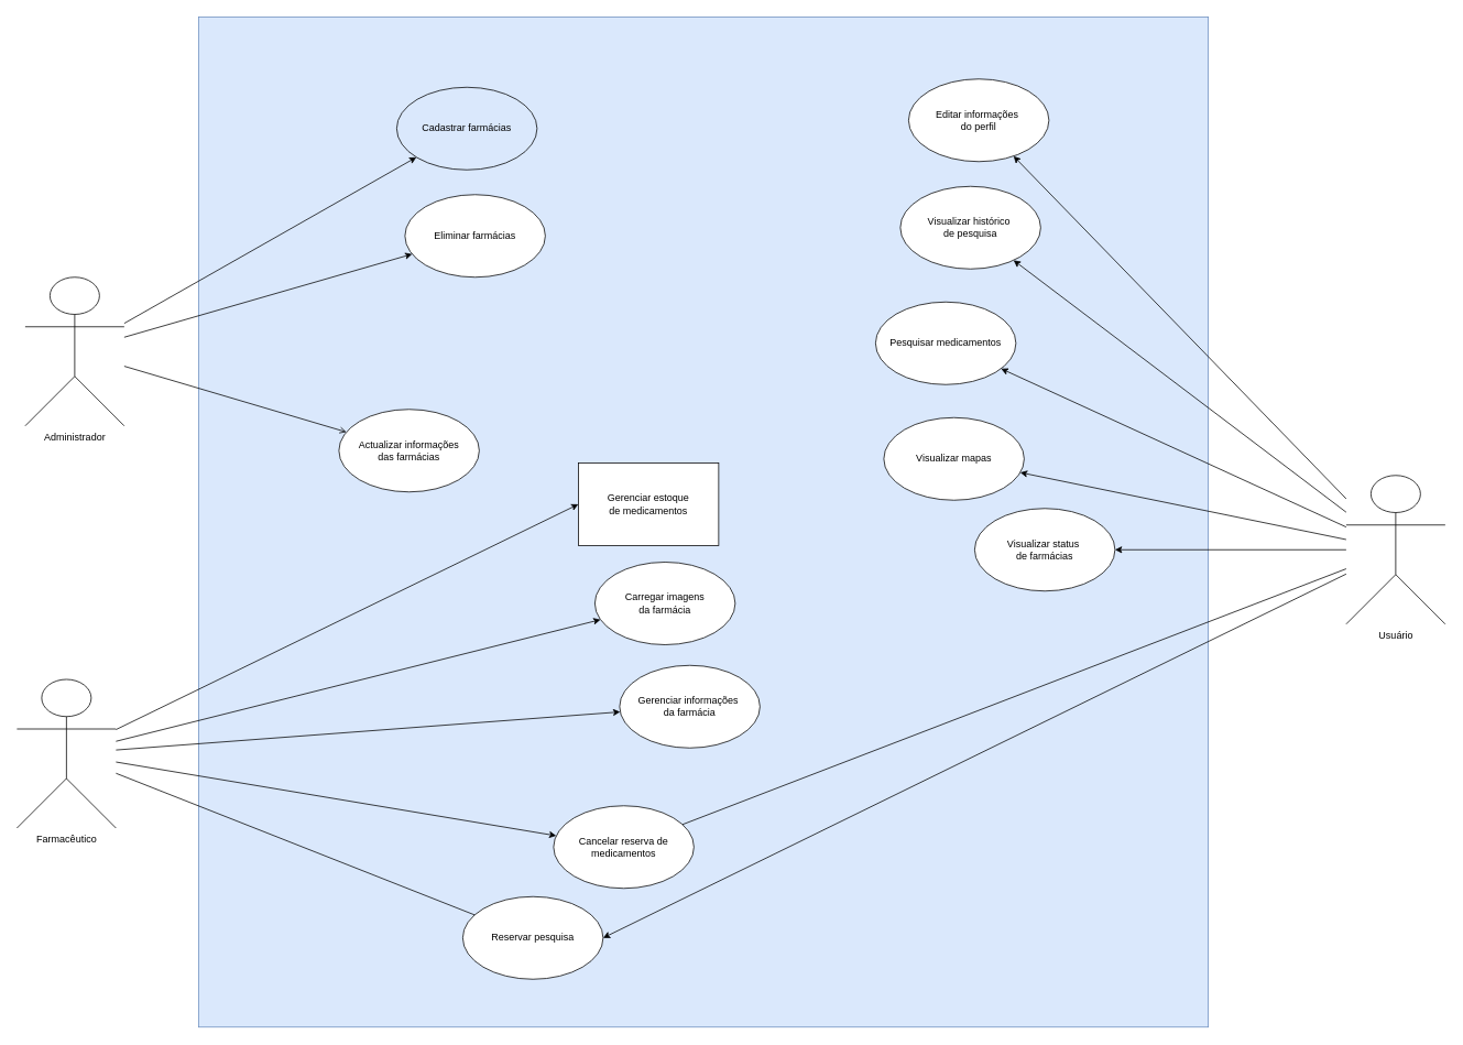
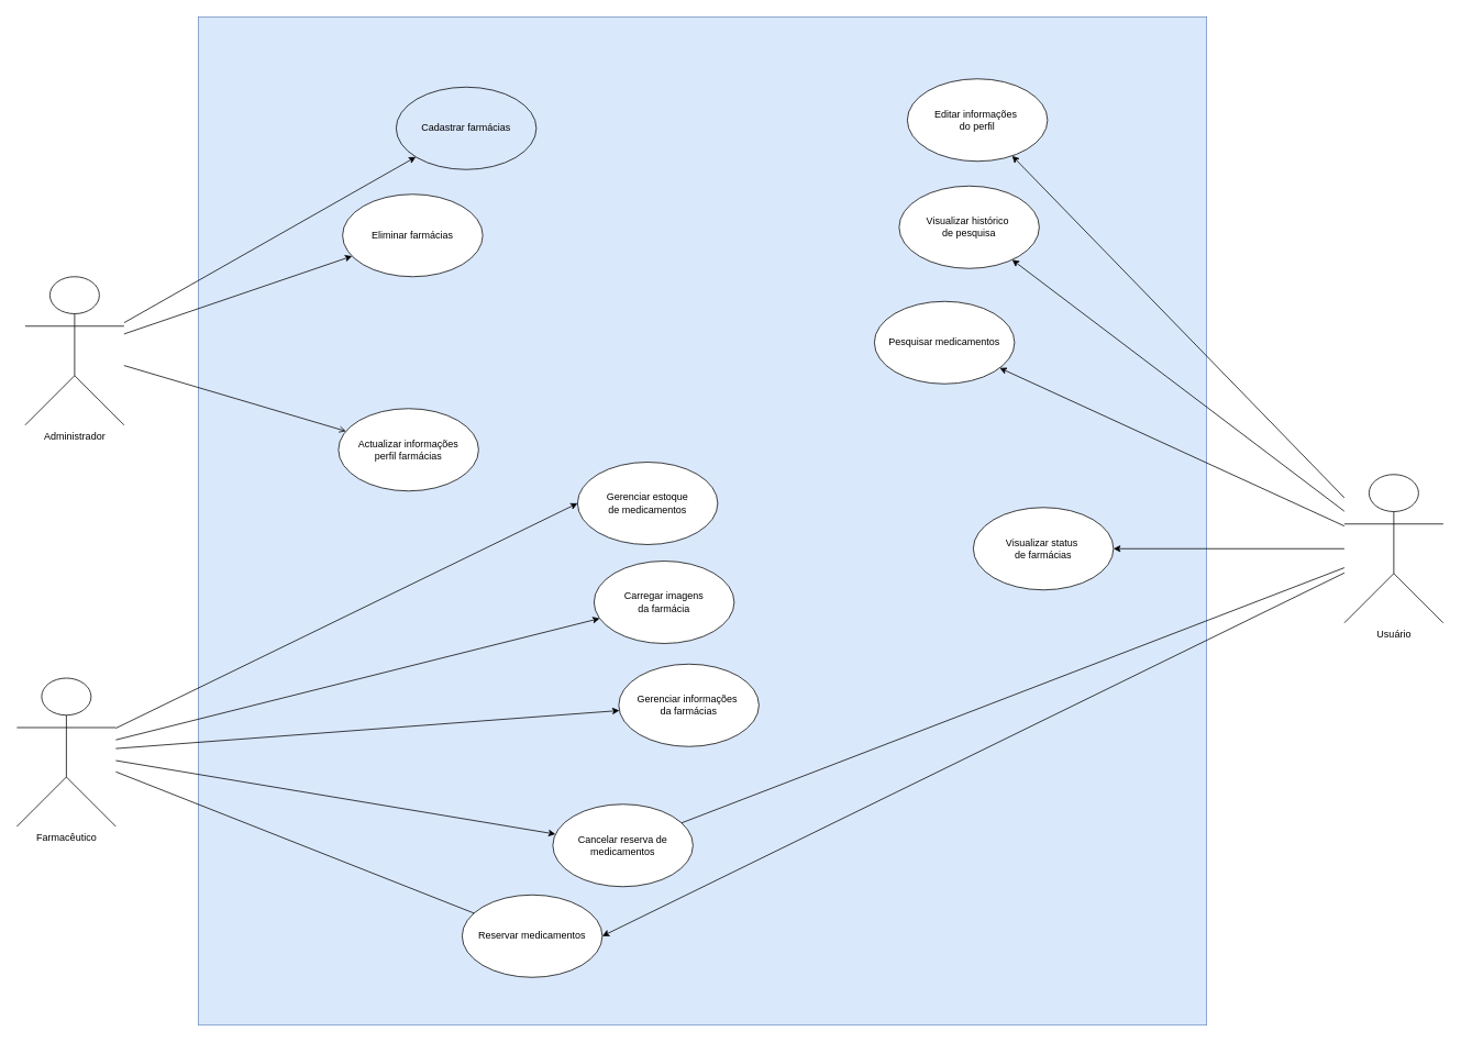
  <mxCell id="0" />
  <mxCell id="1" parent="0" />
  <mxCell id="2" value="" style="whiteSpace=wrap;html=1;aspect=fixed;fillColor=#dae8fc;strokeColor=#6c8ebf;" vertex="1" parent="1"><mxGeometry x="240" y="20" width="1223" height="1223" as="geometry" /></mxCell>
- <mxCell id="3" value="Reservar pesquisa" style="ellipse;whiteSpace=wrap;html=1;" parent="1" vertex="1"><mxGeometry x="560" y="1085" width="170" height="100" as="geometry" /></mxCell>
+ <mxCell id="3" value="Reservar medicamentos" style="ellipse;whiteSpace=wrap;html=1;" parent="1" vertex="1"><mxGeometry x="560" y="1085" width="170" height="100" as="geometry" /></mxCell>
  <mxCell id="4" value="Administrador" style="shape=umlActor;verticalLabelPosition=bottom;verticalAlign=top;html=1;outlineConnect=0;" parent="1" vertex="1"><mxGeometry x="30" y="335" width="120" height="180" as="geometry" /></mxCell>
  <mxCell id="5" value="Farmacêutico" style="shape=umlActor;verticalLabelPosition=bottom;verticalAlign=top;html=1;outlineConnect=0;" parent="1" vertex="1"><mxGeometry x="20" y="822" width="120" height="180" as="geometry" /></mxCell>
- <mxCell id="6" value="Eliminar farmácias" style="ellipse;whiteSpace=wrap;html=1;" parent="1" vertex="1"><mxGeometry x="490" y="235" width="170" height="100" as="geometry" /></mxCell>
+ <mxCell id="6" value="Eliminar farmácias" style="ellipse;whiteSpace=wrap;html=1;" parent="1" vertex="1"><mxGeometry x="415" y="235" width="170" height="100" as="geometry" /></mxCell>
  <mxCell id="7" value="" style="endArrow=classic;html=1;rounded=0;" parent="1" edge="1" target="6" source="4"><mxGeometry width="50" height="50" relative="1" as="geometry"><mxPoint x="170" y="335" as="sourcePoint" /><mxPoint x="310" y="265" as="targetPoint" /></mxGeometry></mxCell>
- <mxCell id="8" value="Actualizar informações&lt;div&gt;das farmácias&lt;/div&gt;" style="ellipse;whiteSpace=wrap;html=1;" parent="1" vertex="1"><mxGeometry x="410" y="495" width="170" height="100" as="geometry" /></mxCell>
+ <mxCell id="8" value="Actualizar informações&lt;div&gt;perfil farmácias&lt;/div&gt;" style="ellipse;whiteSpace=wrap;html=1;" parent="1" vertex="1"><mxGeometry x="410" y="495" width="170" height="100" as="geometry" /></mxCell>
  <mxCell id="9" value="" style="endArrow=open;html=1;rounded=0;" parent="1" edge="1" target="8" source="4"><mxGeometry width="50" height="50" relative="1" as="geometry"><mxPoint x="170" y="365" as="sourcePoint" /><mxPoint x="310" y="455" as="targetPoint" /></mxGeometry></mxCell>
  <mxCell id="10" value="Cadastrar farmácias" style="ellipse;whiteSpace=wrap;html=1;fillColor=#dae8fc;" parent="1" vertex="1"><mxGeometry x="480" y="105" width="170" height="100" as="geometry" /></mxCell>
  <mxCell id="11" value="" style="endArrow=classic;html=1;rounded=0;" parent="1" edge="1" target="10" source="4"><mxGeometry width="50" height="50" relative="1" as="geometry"><mxPoint x="170" y="315" as="sourcePoint" /><mxPoint x="310" y="175" as="targetPoint" /></mxGeometry></mxCell>
  <mxCell id="12" value="Carregar imagens&lt;div&gt;da farmácia&lt;/div&gt;" style="ellipse;whiteSpace=wrap;html=1;" parent="1" vertex="1"><mxGeometry x="720" y="680" width="170" height="100" as="geometry" /></mxCell>
  <mxCell id="13" value="" style="endArrow=classic;html=1;rounded=0;" parent="1" edge="1" target="12" source="5"><mxGeometry width="50" height="50" relative="1" as="geometry"><mxPoint x="205" y="805" as="sourcePoint" /><mxPoint x="315" y="705" as="targetPoint" /></mxGeometry></mxCell>
- <mxCell id="14" value="Gerenciar informações&amp;nbsp;&lt;div&gt;da farmácia&lt;/div&gt;" style="ellipse;whiteSpace=wrap;html=1;" parent="1" vertex="1"><mxGeometry x="750" y="805" width="170" height="100" as="geometry" /></mxCell>
+ <mxCell id="14" value="Gerenciar informações&amp;nbsp;&lt;div&gt;da farmácias&lt;/div&gt;" style="ellipse;whiteSpace=wrap;html=1;" parent="1" vertex="1"><mxGeometry x="750" y="805" width="170" height="100" as="geometry" /></mxCell>
  <mxCell id="15" value="" style="endArrow=classic;html=1;rounded=0;" parent="1" edge="1" target="14" source="5"><mxGeometry width="50" height="50" relative="1" as="geometry"><mxPoint x="205" y="825" as="sourcePoint" /><mxPoint x="305" y="825" as="targetPoint" /></mxGeometry></mxCell>
- <mxCell id="16" value="Gerenciar estoque&lt;div&gt;de medicamentos&lt;/div&gt;" style="whiteSpace=wrap;html=1;rounded=0;" parent="1" vertex="1"><mxGeometry x="700" y="560" width="170" height="100" as="geometry" /></mxCell>
+ <mxCell id="16" value="Gerenciar estoque&lt;div&gt;de medicamentos&lt;/div&gt;" style="ellipse;whiteSpace=wrap;html=1;" parent="1" vertex="1"><mxGeometry x="700" y="560" width="170" height="100" as="geometry" /></mxCell>
  <mxCell id="17" value="" style="endArrow=classic;html=1;rounded=0;entryX=0;entryY=0.5;entryDx=0;entryDy=0;" parent="1" source="5" edge="1" target="16"><mxGeometry width="50" height="50" relative="1" as="geometry"><mxPoint x="235" y="735" as="sourcePoint" /><mxPoint x="315" y="605" as="targetPoint" /></mxGeometry></mxCell>
  <mxCell id="18" value="Cancelar reserva de medicamentos" style="ellipse;whiteSpace=wrap;html=1;" parent="1" vertex="1"><mxGeometry x="670" y="975" width="170" height="100" as="geometry" /></mxCell>
  <mxCell id="19" value="" style="endArrow=classic;html=1;rounded=0;" parent="1" edge="1" target="18" source="5"><mxGeometry width="50" height="50" relative="1" as="geometry"><mxPoint x="205" y="845" as="sourcePoint" /><mxPoint x="295" y="1025" as="targetPoint" /></mxGeometry></mxCell>
  <mxCell id="20" value="" style="endArrow=none;html=1;rounded=0;" parent="1" edge="1" target="27" source="18"><mxGeometry width="50" height="50" relative="1" as="geometry"><mxPoint x="830" y="555" as="sourcePoint" /><mxPoint x="980" y="365" as="targetPoint" /></mxGeometry></mxCell>
  <mxCell id="21" value="" style="endArrow=classic;html=1;rounded=0;entryX=1;entryY=0.5;entryDx=0;entryDy=0;" parent="1" edge="1" target="3" source="27"><mxGeometry width="50" height="50" relative="1" as="geometry"><mxPoint x="980" y="385" as="sourcePoint" /><mxPoint x="840" y="665" as="targetPoint" /></mxGeometry></mxCell>
  <mxCell id="22" value="" style="endArrow=none;html=1;rounded=0;" parent="1" edge="1" target="5" source="3"><mxGeometry width="50" height="50" relative="1" as="geometry"><mxPoint x="305" y="1095" as="sourcePoint" /><mxPoint x="195" y="865" as="targetPoint" /></mxGeometry></mxCell>
  <mxCell id="23" value="" style="endArrow=classic;html=1;rounded=0;" parent="1" edge="1" target="28" source="27"><mxGeometry width="50" height="50" relative="1" as="geometry"><mxPoint x="1048" y="340" as="sourcePoint" /><mxPoint x="1188" y="270" as="targetPoint" /></mxGeometry></mxCell>
- <mxCell id="24" value="" style="endArrow=classic;html=1;rounded=0;" parent="1" edge="1" target="29" source="27"><mxGeometry width="50" height="50" relative="1" as="geometry"><mxPoint x="1048" y="370" as="sourcePoint" /><mxPoint x="1188" y="385" as="targetPoint" /></mxGeometry></mxCell>
  <mxCell id="25" value="" style="endArrow=classic;html=1;rounded=0;" parent="1" edge="1" target="30" source="27"><mxGeometry width="50" height="50" relative="1" as="geometry"><mxPoint x="1048" y="320" as="sourcePoint" /><mxPoint x="1188" y="180" as="targetPoint" /></mxGeometry></mxCell>
  <mxCell id="26" value="" style="endArrow=classic;html=1;rounded=0;" parent="1" edge="1" target="31" source="27"><mxGeometry width="50" height="50" relative="1" as="geometry"><mxPoint x="1048" y="380" as="sourcePoint" /><mxPoint x="1190" y="495" as="targetPoint" /></mxGeometry></mxCell>
  <mxCell id="27" value="Usuário" style="shape=umlActor;verticalLabelPosition=bottom;verticalAlign=top;html=1;outlineConnect=0;" parent="1" vertex="1"><mxGeometry x="1630" y="575" width="120" height="180" as="geometry" /></mxCell>
  <mxCell id="28" value="Pesquisar medicamentos" style="ellipse;whiteSpace=wrap;html=1;" parent="1" vertex="1"><mxGeometry x="1060" y="365" width="170" height="100" as="geometry" /></mxCell>
- <mxCell id="29" value="Visualizar mapas" style="ellipse;whiteSpace=wrap;html=1;" parent="1" vertex="1"><mxGeometry x="1070" y="505" width="170" height="100" as="geometry" /></mxCell>
  <mxCell id="30" value="Visualizar histórico&amp;nbsp;&lt;div&gt;de pesquisa&lt;/div&gt;" style="ellipse;whiteSpace=wrap;html=1;" parent="1" vertex="1"><mxGeometry x="1090" y="225" width="170" height="100" as="geometry" /></mxCell>
  <mxCell id="31" value="Visualizar status&amp;nbsp;&lt;div&gt;de farmácias&lt;/div&gt;" style="ellipse;whiteSpace=wrap;html=1;" parent="1" vertex="1"><mxGeometry x="1180" y="615" width="170" height="100" as="geometry" /></mxCell>
  <mxCell id="32" value="Editar informações&amp;nbsp;&lt;div&gt;do perfil&lt;/div&gt;" style="ellipse;whiteSpace=wrap;html=1;" vertex="1" parent="1"><mxGeometry x="1100" y="95" width="170" height="100" as="geometry" /></mxCell>
  <mxCell id="33" value="" style="endArrow=classic;html=1;rounded=0;" edge="1" parent="1" source="27" target="32"><mxGeometry width="50" height="50" relative="1" as="geometry"><mxPoint x="1683" y="465" as="sourcePoint" /><mxPoint x="1280" y="160" as="targetPoint" /></mxGeometry></mxCell>
